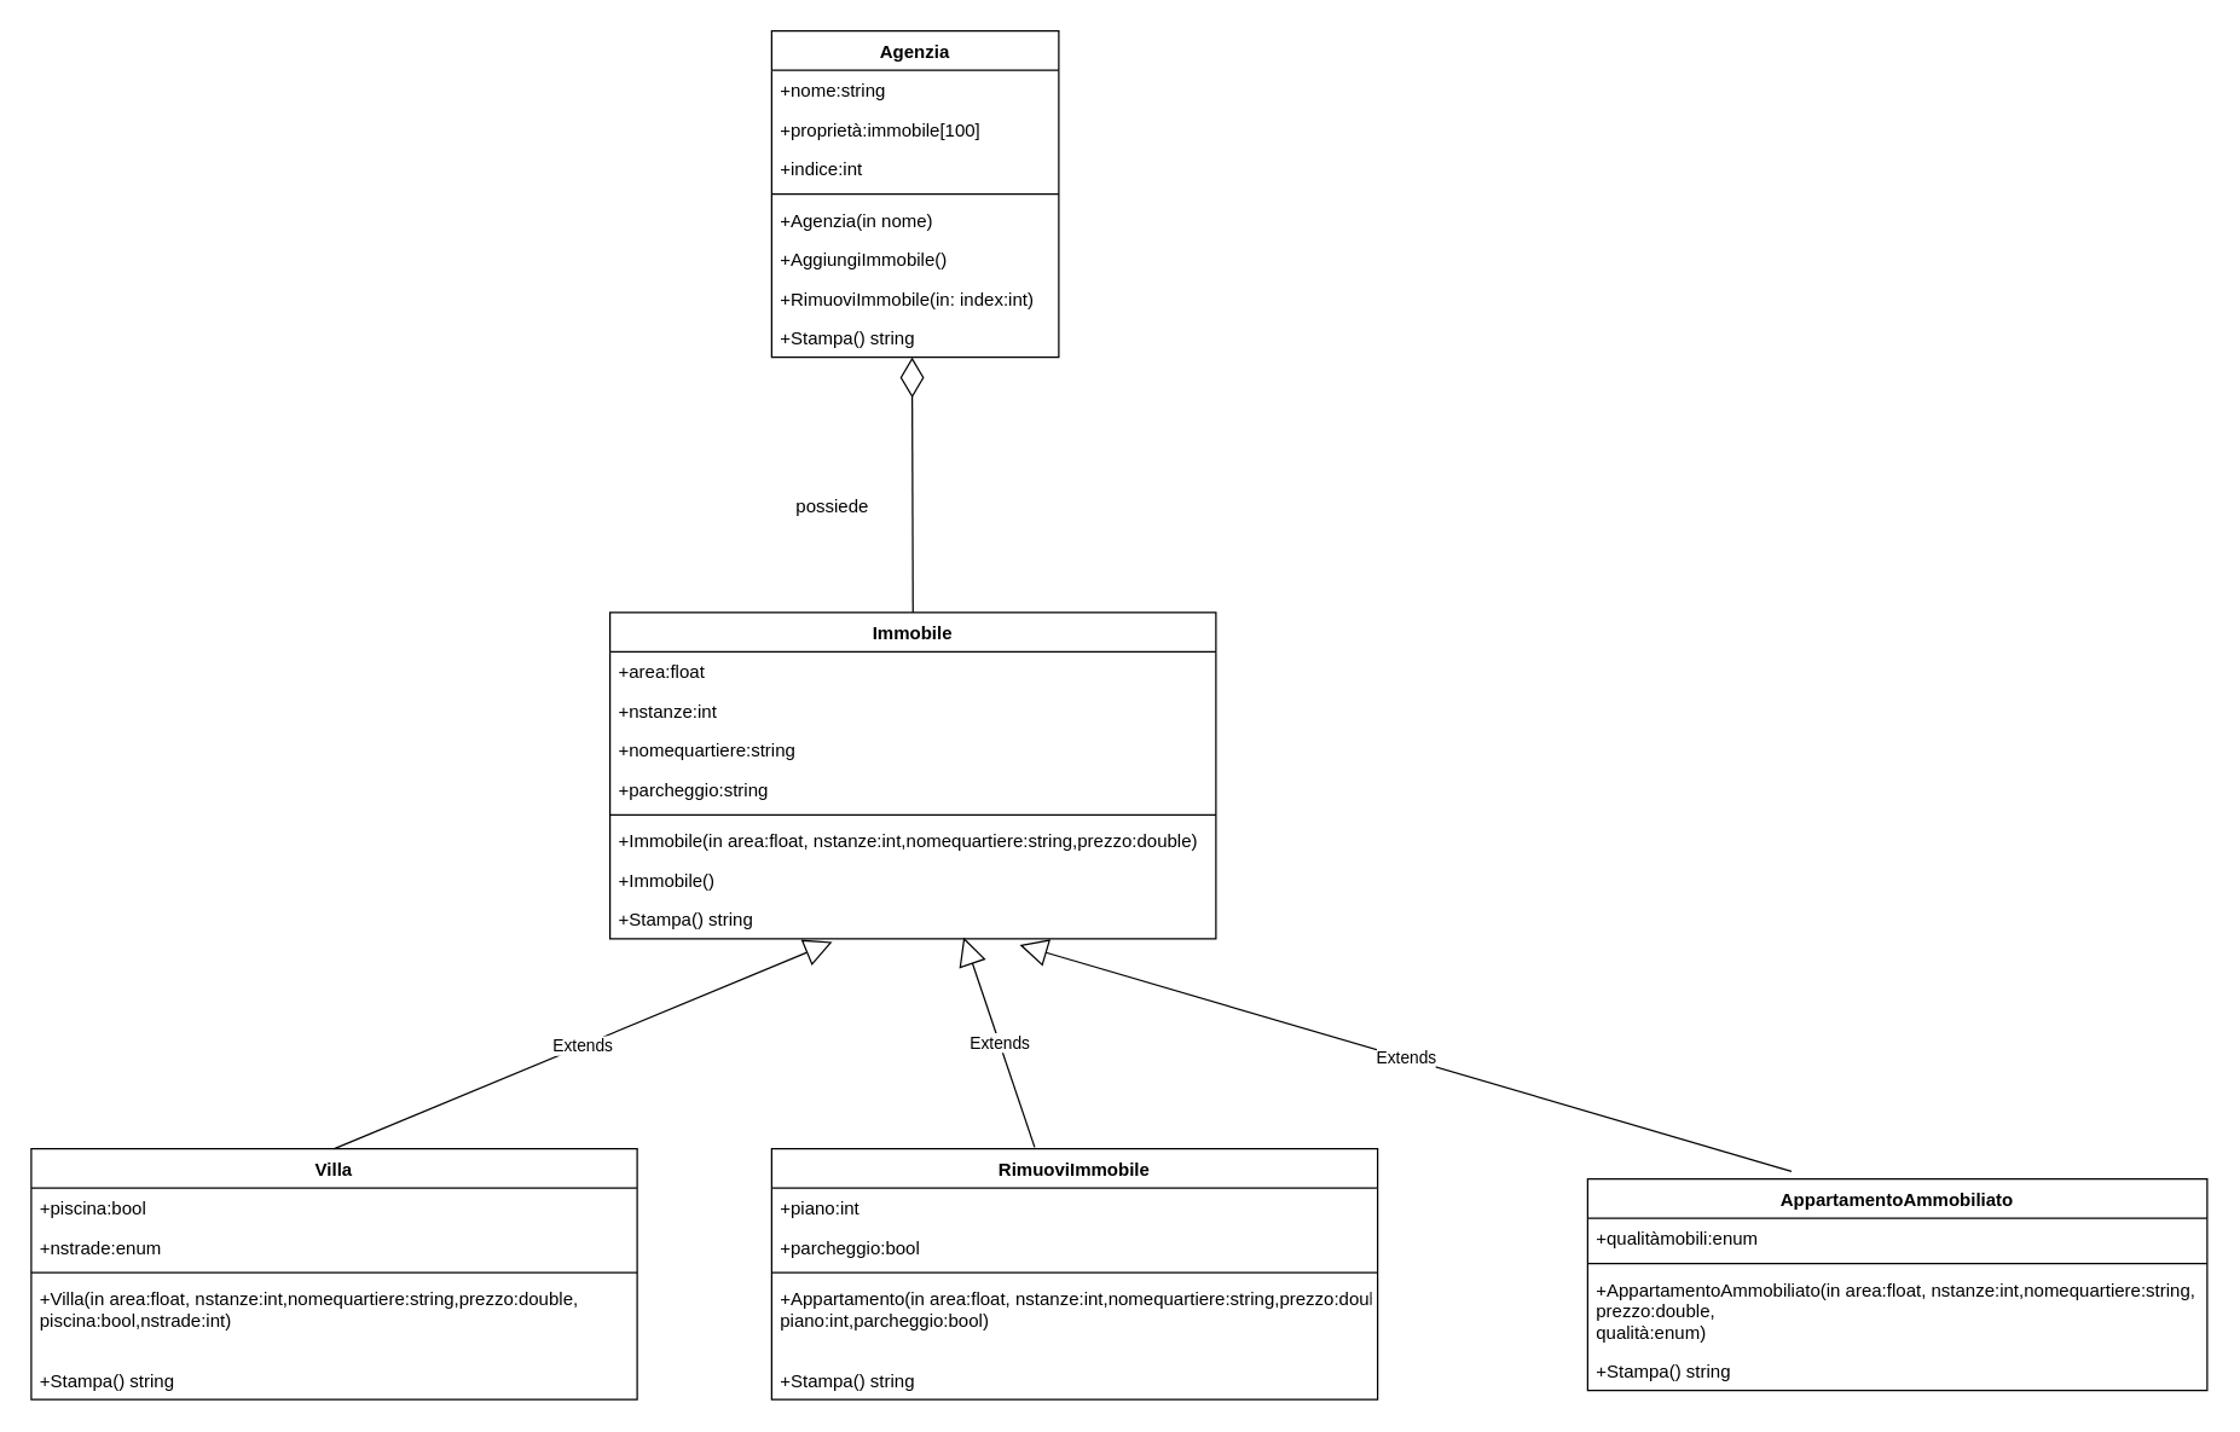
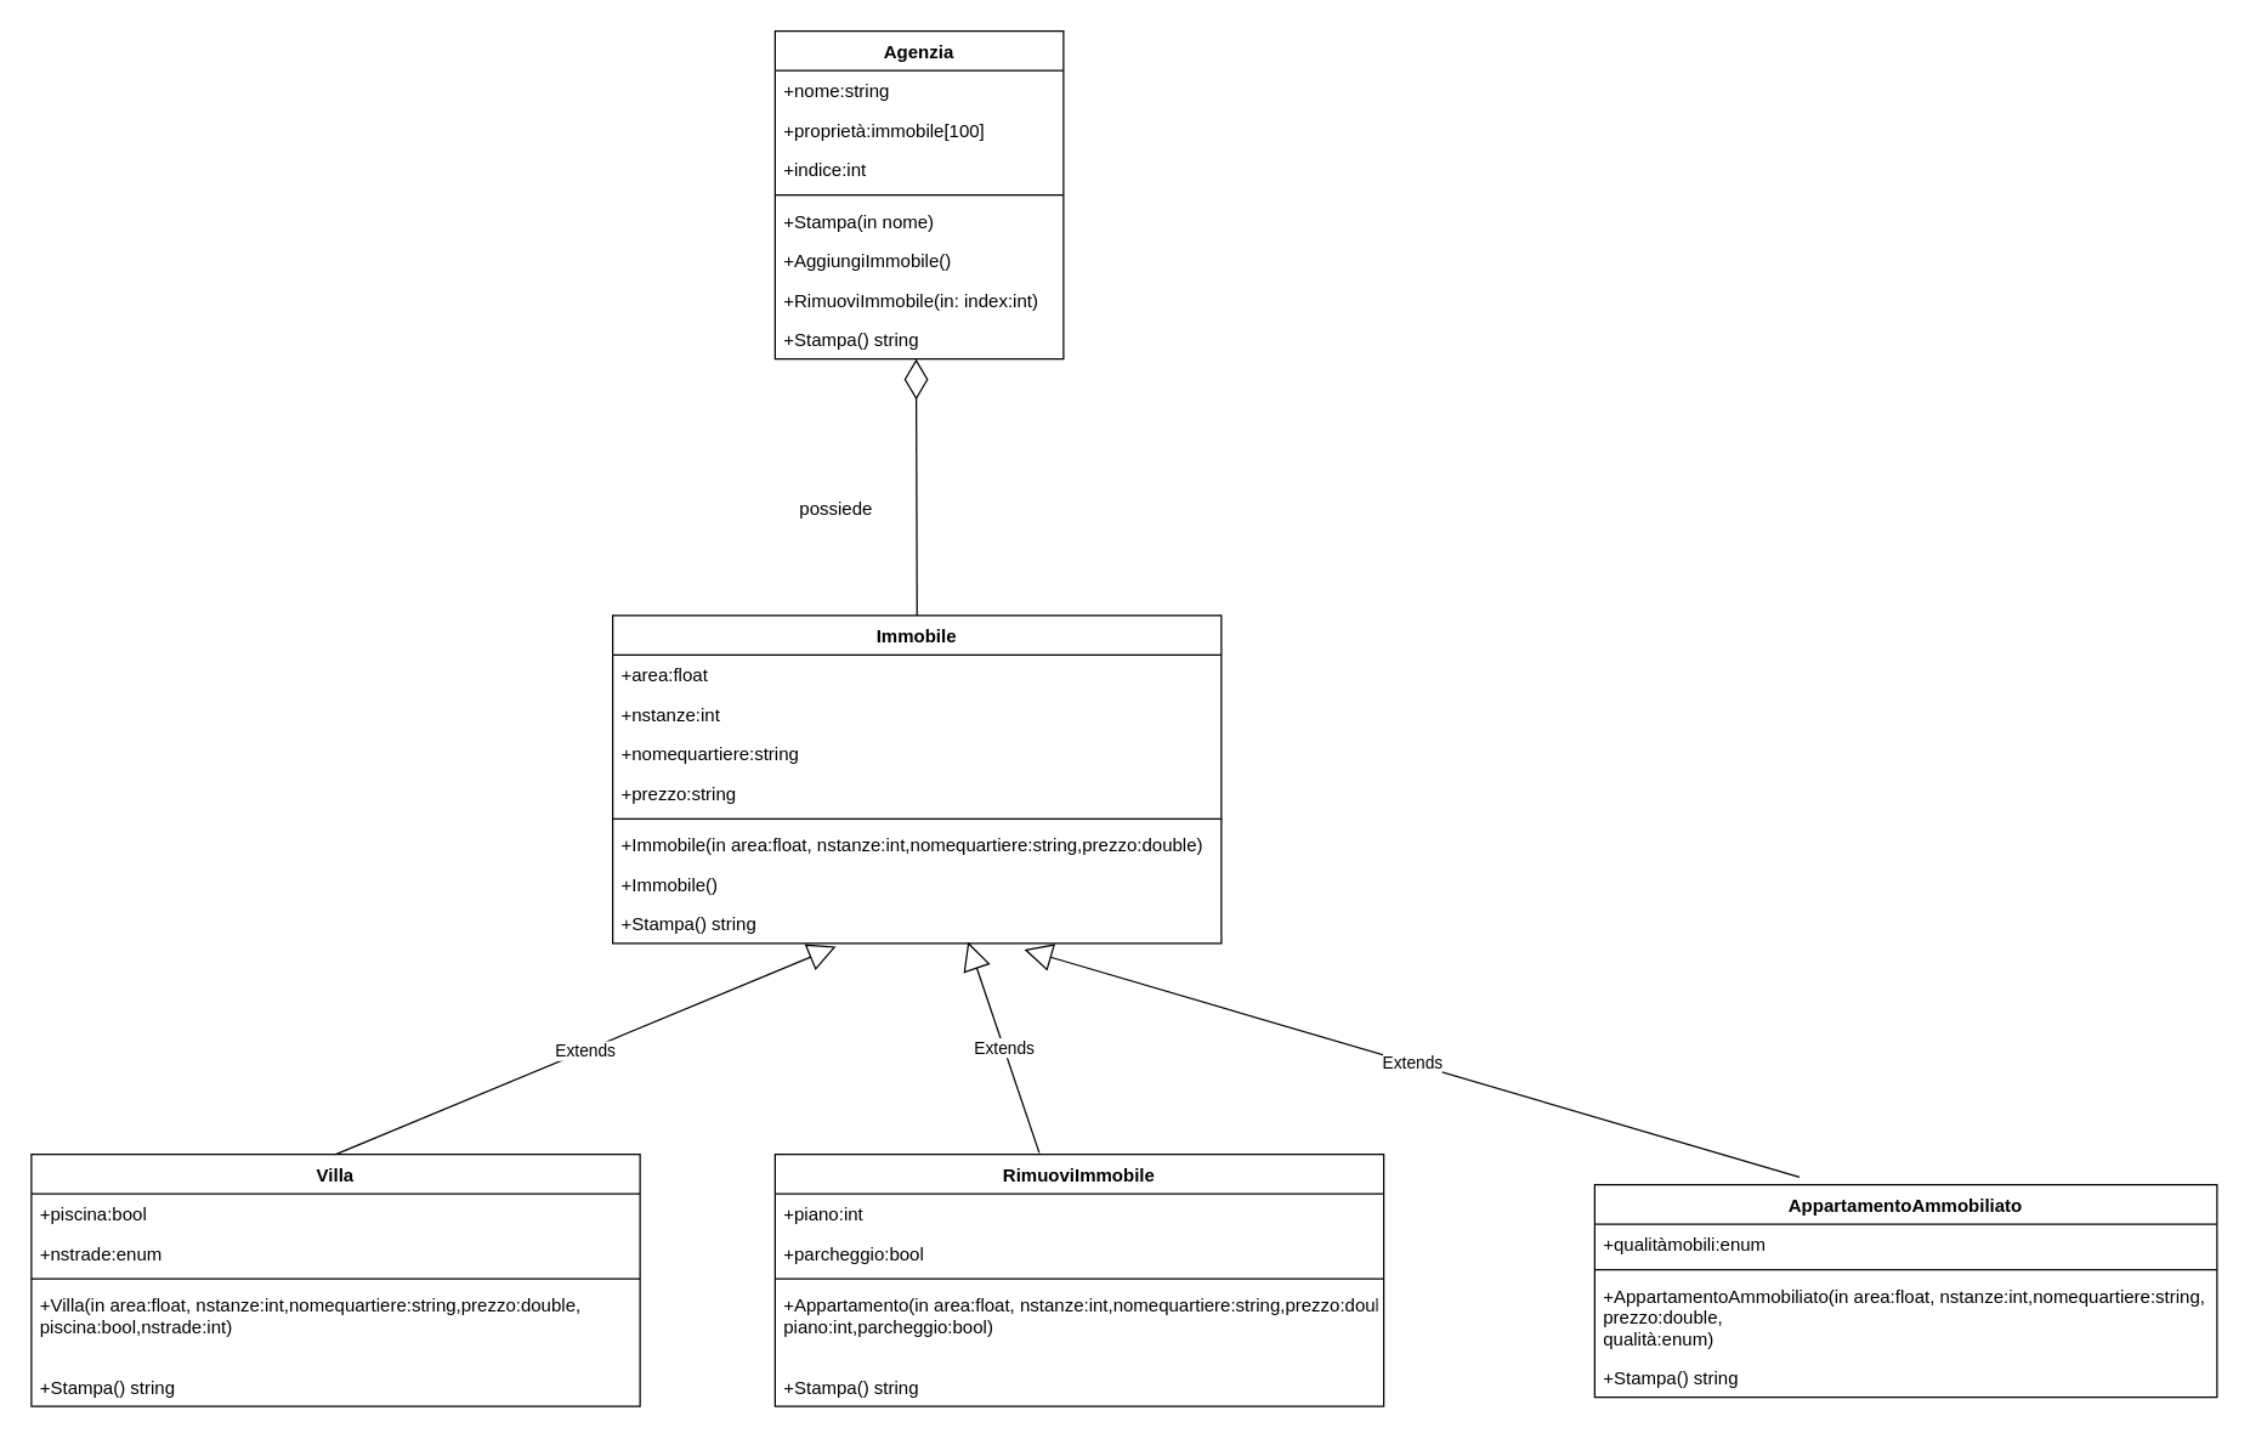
  <mxCell id="0" />
  <mxCell id="1" parent="0" />
  <mxCell id="2" value="Agenzia" style="swimlane;fontStyle=1;align=center;verticalAlign=top;childLayout=stackLayout;horizontal=1;startSize=26;horizontalStack=0;resizeParent=1;resizeParentMax=0;resizeLast=0;collapsible=1;marginBottom=0;" vertex="1" parent="1"><mxGeometry x="510" y="20" width="190" height="216" as="geometry" /></mxCell>
  <mxCell id="3" value="+nome:string" style="text;strokeColor=none;fillColor=none;align=left;verticalAlign=top;spacingLeft=4;spacingRight=4;overflow=hidden;rotatable=0;points=[[0,0.5],[1,0.5]];portConstraint=eastwest;" vertex="1" parent="2"><mxGeometry y="26" width="190" height="26" as="geometry" /></mxCell>
  <mxCell id="4" value="+proprietà:immobile[100]" style="text;strokeColor=none;fillColor=none;align=left;verticalAlign=top;spacingLeft=4;spacingRight=4;overflow=hidden;rotatable=0;points=[[0,0.5],[1,0.5]];portConstraint=eastwest;" vertex="1" parent="2"><mxGeometry y="52" width="190" height="26" as="geometry" /></mxCell>
  <mxCell id="5" value="+indice:int" style="text;strokeColor=none;fillColor=none;align=left;verticalAlign=top;spacingLeft=4;spacingRight=4;overflow=hidden;rotatable=0;points=[[0,0.5],[1,0.5]];portConstraint=eastwest;" vertex="1" parent="2"><mxGeometry y="78" width="190" height="26" as="geometry" /></mxCell>
  <mxCell id="6" value="" style="line;strokeWidth=1;fillColor=none;align=left;verticalAlign=middle;spacingTop=-1;spacingLeft=3;spacingRight=3;rotatable=0;labelPosition=right;points=[];portConstraint=eastwest;strokeColor=inherit;" vertex="1" parent="2"><mxGeometry y="104" width="190" height="8" as="geometry" /></mxCell>
- <mxCell id="7" value="+Agenzia(in nome)" style="text;strokeColor=none;fillColor=none;align=left;verticalAlign=top;spacingLeft=4;spacingRight=4;overflow=hidden;rotatable=0;points=[[0,0.5],[1,0.5]];portConstraint=eastwest;" vertex="1" parent="2"><mxGeometry y="112" width="190" height="26" as="geometry" /></mxCell>
+ <mxCell id="7" value="+Stampa(in nome)" style="text;strokeColor=none;fillColor=none;align=left;verticalAlign=top;spacingLeft=4;spacingRight=4;overflow=hidden;rotatable=0;points=[[0,0.5],[1,0.5]];portConstraint=eastwest;" vertex="1" parent="2"><mxGeometry y="112" width="190" height="26" as="geometry" /></mxCell>
  <mxCell id="8" value="+AggiungiImmobile()" style="text;strokeColor=none;fillColor=none;align=left;verticalAlign=top;spacingLeft=4;spacingRight=4;overflow=hidden;rotatable=0;points=[[0,0.5],[1,0.5]];portConstraint=eastwest;" vertex="1" parent="2"><mxGeometry y="138" width="190" height="26" as="geometry" /></mxCell>
  <mxCell id="9" value="+RimuoviImmobile(in: index:int)" style="text;strokeColor=none;fillColor=none;align=left;verticalAlign=top;spacingLeft=4;spacingRight=4;overflow=hidden;rotatable=0;points=[[0,0.5],[1,0.5]];portConstraint=eastwest;" vertex="1" parent="2"><mxGeometry y="164" width="190" height="26" as="geometry" /></mxCell>
  <mxCell id="10" value="+Stampa() string" style="text;strokeColor=none;fillColor=none;align=left;verticalAlign=top;spacingLeft=4;spacingRight=4;overflow=hidden;rotatable=0;points=[[0,0.5],[1,0.5]];portConstraint=eastwest;" vertex="1" parent="2"><mxGeometry y="190" width="190" height="26" as="geometry" /></mxCell>
  <mxCell id="11" value="Immobile" style="swimlane;fontStyle=1;align=center;verticalAlign=top;childLayout=stackLayout;horizontal=1;startSize=26;horizontalStack=0;resizeParent=1;resizeParentMax=0;resizeLast=0;collapsible=1;marginBottom=0;" vertex="1" parent="1"><mxGeometry x="403" y="405" width="401" height="216" as="geometry" /></mxCell>
  <mxCell id="12" value="+area:float" style="text;strokeColor=none;fillColor=none;align=left;verticalAlign=top;spacingLeft=4;spacingRight=4;overflow=hidden;rotatable=0;points=[[0,0.5],[1,0.5]];portConstraint=eastwest;" vertex="1" parent="11"><mxGeometry y="26" width="401" height="26" as="geometry" /></mxCell>
  <mxCell id="13" value="+nstanze:int" style="text;strokeColor=none;fillColor=none;align=left;verticalAlign=top;spacingLeft=4;spacingRight=4;overflow=hidden;rotatable=0;points=[[0,0.5],[1,0.5]];portConstraint=eastwest;" vertex="1" parent="11"><mxGeometry y="52" width="401" height="26" as="geometry" /></mxCell>
  <mxCell id="14" value="+nomequartiere:string" style="text;strokeColor=none;fillColor=none;align=left;verticalAlign=top;spacingLeft=4;spacingRight=4;overflow=hidden;rotatable=0;points=[[0,0.5],[1,0.5]];portConstraint=eastwest;" vertex="1" parent="11"><mxGeometry y="78" width="401" height="26" as="geometry" /></mxCell>
- <mxCell id="15" value="+parcheggio:string" style="text;strokeColor=none;fillColor=none;align=left;verticalAlign=top;spacingLeft=4;spacingRight=4;overflow=hidden;rotatable=0;points=[[0,0.5],[1,0.5]];portConstraint=eastwest;" vertex="1" parent="11"><mxGeometry y="104" width="401" height="26" as="geometry" /></mxCell>
+ <mxCell id="15" value="+prezzo:string" style="text;strokeColor=none;fillColor=none;align=left;verticalAlign=top;spacingLeft=4;spacingRight=4;overflow=hidden;rotatable=0;points=[[0,0.5],[1,0.5]];portConstraint=eastwest;" vertex="1" parent="11"><mxGeometry y="104" width="401" height="26" as="geometry" /></mxCell>
  <mxCell id="16" value="" style="line;strokeWidth=1;fillColor=none;align=left;verticalAlign=middle;spacingTop=-1;spacingLeft=3;spacingRight=3;rotatable=0;labelPosition=right;points=[];portConstraint=eastwest;strokeColor=inherit;" vertex="1" parent="11"><mxGeometry y="130" width="401" height="8" as="geometry" /></mxCell>
  <mxCell id="17" value="+Immobile(in area:float, nstanze:int,nomequartiere:string,prezzo:double)" style="text;strokeColor=none;fillColor=none;align=left;verticalAlign=top;spacingLeft=4;spacingRight=4;overflow=hidden;rotatable=0;points=[[0,0.5],[1,0.5]];portConstraint=eastwest;" vertex="1" parent="11"><mxGeometry y="138" width="401" height="26" as="geometry" /></mxCell>
  <mxCell id="18" value="+Immobile()" style="text;strokeColor=none;fillColor=none;align=left;verticalAlign=top;spacingLeft=4;spacingRight=4;overflow=hidden;rotatable=0;points=[[0,0.5],[1,0.5]];portConstraint=eastwest;" vertex="1" parent="11"><mxGeometry y="164" width="401" height="26" as="geometry" /></mxCell>
  <mxCell id="19" value="+Stampa() string" style="text;strokeColor=none;fillColor=none;align=left;verticalAlign=top;spacingLeft=4;spacingRight=4;overflow=hidden;rotatable=0;points=[[0,0.5],[1,0.5]];portConstraint=eastwest;" vertex="1" parent="11"><mxGeometry y="190" width="401" height="26" as="geometry" /></mxCell>
  <mxCell id="20" value="Villa" style="swimlane;fontStyle=1;align=center;verticalAlign=top;childLayout=stackLayout;horizontal=1;startSize=26;horizontalStack=0;resizeParent=1;resizeParentMax=0;resizeLast=0;collapsible=1;marginBottom=0;" vertex="1" parent="1"><mxGeometry x="20" y="760" width="401" height="166" as="geometry" /></mxCell>
  <mxCell id="21" value="+piscina:bool" style="text;strokeColor=none;fillColor=none;align=left;verticalAlign=top;spacingLeft=4;spacingRight=4;overflow=hidden;rotatable=0;points=[[0,0.5],[1,0.5]];portConstraint=eastwest;" vertex="1" parent="20"><mxGeometry y="26" width="401" height="26" as="geometry" /></mxCell>
  <mxCell id="22" value="+nstrade:enum" style="text;strokeColor=none;fillColor=none;align=left;verticalAlign=top;spacingLeft=4;spacingRight=4;overflow=hidden;rotatable=0;points=[[0,0.5],[1,0.5]];portConstraint=eastwest;" vertex="1" parent="20"><mxGeometry y="52" width="401" height="26" as="geometry" /></mxCell>
  <mxCell id="23" value="" style="line;strokeWidth=1;fillColor=none;align=left;verticalAlign=middle;spacingTop=-1;spacingLeft=3;spacingRight=3;rotatable=0;labelPosition=right;points=[];portConstraint=eastwest;strokeColor=inherit;" vertex="1" parent="20"><mxGeometry y="78" width="401" height="8" as="geometry" /></mxCell>
  <mxCell id="24" value="+Villa(in area:float, nstanze:int,nomequartiere:string,prezzo:double,&#10;piscina:bool,nstrade:int)" style="text;strokeColor=none;fillColor=none;align=left;verticalAlign=top;spacingLeft=4;spacingRight=4;overflow=hidden;rotatable=0;points=[[0,0.5],[1,0.5]];portConstraint=eastwest;" vertex="1" parent="20"><mxGeometry y="86" width="401" height="54" as="geometry" /></mxCell>
  <mxCell id="25" value="+Stampa() string" style="text;strokeColor=none;fillColor=none;align=left;verticalAlign=top;spacingLeft=4;spacingRight=4;overflow=hidden;rotatable=0;points=[[0,0.5],[1,0.5]];portConstraint=eastwest;" vertex="1" parent="20"><mxGeometry y="140" width="401" height="26" as="geometry" /></mxCell>
  <mxCell id="26" value="RimuoviImmobile" style="swimlane;fontStyle=1;align=center;verticalAlign=top;childLayout=stackLayout;horizontal=1;startSize=26;horizontalStack=0;resizeParent=1;resizeParentMax=0;resizeLast=0;collapsible=1;marginBottom=0;" vertex="1" parent="1"><mxGeometry x="510" y="760" width="401" height="166" as="geometry" /></mxCell>
  <mxCell id="27" value="+piano:int" style="text;strokeColor=none;fillColor=none;align=left;verticalAlign=top;spacingLeft=4;spacingRight=4;overflow=hidden;rotatable=0;points=[[0,0.5],[1,0.5]];portConstraint=eastwest;" vertex="1" parent="26"><mxGeometry y="26" width="401" height="26" as="geometry" /></mxCell>
  <mxCell id="28" value="+parcheggio:bool" style="text;strokeColor=none;fillColor=none;align=left;verticalAlign=top;spacingLeft=4;spacingRight=4;overflow=hidden;rotatable=0;points=[[0,0.5],[1,0.5]];portConstraint=eastwest;" vertex="1" parent="26"><mxGeometry y="52" width="401" height="26" as="geometry" /></mxCell>
  <mxCell id="29" value="" style="line;strokeWidth=1;fillColor=none;align=left;verticalAlign=middle;spacingTop=-1;spacingLeft=3;spacingRight=3;rotatable=0;labelPosition=right;points=[];portConstraint=eastwest;strokeColor=inherit;" vertex="1" parent="26"><mxGeometry y="78" width="401" height="8" as="geometry" /></mxCell>
  <mxCell id="30" value="+Appartamento(in area:float, nstanze:int,nomequartiere:string,prezzo:double,&#10;piano:int,parcheggio:bool)" style="text;strokeColor=none;fillColor=none;align=left;verticalAlign=top;spacingLeft=4;spacingRight=4;overflow=hidden;rotatable=0;points=[[0,0.5],[1,0.5]];portConstraint=eastwest;" vertex="1" parent="26"><mxGeometry y="86" width="401" height="54" as="geometry" /></mxCell>
  <mxCell id="31" value="+Stampa() string" style="text;strokeColor=none;fillColor=none;align=left;verticalAlign=top;spacingLeft=4;spacingRight=4;overflow=hidden;rotatable=0;points=[[0,0.5],[1,0.5]];portConstraint=eastwest;" vertex="1" parent="26"><mxGeometry y="140" width="401" height="26" as="geometry" /></mxCell>
  <mxCell id="32" value="AppartamentoAmmobiliato" style="swimlane;fontStyle=1;align=center;verticalAlign=top;childLayout=stackLayout;horizontal=1;startSize=26;horizontalStack=0;resizeParent=1;resizeParentMax=0;resizeLast=0;collapsible=1;marginBottom=0;" vertex="1" parent="1"><mxGeometry x="1050" y="780" width="410" height="140" as="geometry" /></mxCell>
  <mxCell id="33" value="+qualitàmobili:enum" style="text;strokeColor=none;fillColor=none;align=left;verticalAlign=top;spacingLeft=4;spacingRight=4;overflow=hidden;rotatable=0;points=[[0,0.5],[1,0.5]];portConstraint=eastwest;" vertex="1" parent="32"><mxGeometry y="26" width="410" height="26" as="geometry" /></mxCell>
  <mxCell id="34" value="" style="line;strokeWidth=1;fillColor=none;align=left;verticalAlign=middle;spacingTop=-1;spacingLeft=3;spacingRight=3;rotatable=0;labelPosition=right;points=[];portConstraint=eastwest;strokeColor=inherit;" vertex="1" parent="32"><mxGeometry y="52" width="410" height="8" as="geometry" /></mxCell>
  <mxCell id="35" value="+AppartamentoAmmobiliato(in area:float, nstanze:int,nomequartiere:string,&#10;prezzo:double,&#10;qualità:enum)" style="text;strokeColor=none;fillColor=none;align=left;verticalAlign=top;spacingLeft=4;spacingRight=4;overflow=hidden;rotatable=0;points=[[0,0.5],[1,0.5]];portConstraint=eastwest;" vertex="1" parent="32"><mxGeometry y="60" width="410" height="54" as="geometry" /></mxCell>
  <mxCell id="36" value="+Stampa() string" style="text;strokeColor=none;fillColor=none;align=left;verticalAlign=top;spacingLeft=4;spacingRight=4;overflow=hidden;rotatable=0;points=[[0,0.5],[1,0.5]];portConstraint=eastwest;" vertex="1" parent="32"><mxGeometry y="114" width="410" height="26" as="geometry" /></mxCell>
  <mxCell id="37" value="" style="endArrow=diamondThin;endFill=0;endSize=24;html=1;rounded=0;exitX=0.5;exitY=0;exitDx=0;exitDy=0;entryX=0.489;entryY=1;entryDx=0;entryDy=0;entryPerimeter=0;" edge="1" parent="1" source="11" target="10"><mxGeometry width="160" relative="1" as="geometry"><mxPoint x="520" y="390" as="sourcePoint" /><mxPoint x="680" y="390" as="targetPoint" /></mxGeometry></mxCell>
  <mxCell id="38" value="possiede" style="text;html=1;align=center;verticalAlign=middle;resizable=0;points=[];autosize=1;strokeColor=none;fillColor=none;" vertex="1" parent="1"><mxGeometry x="515" y="320" width="70" height="30" as="geometry" /></mxCell>
  <mxCell id="39" value="Extends" style="endArrow=block;endSize=16;endFill=0;html=1;rounded=0;exitX=0.5;exitY=0;exitDx=0;exitDy=0;entryX=0.367;entryY=1.077;entryDx=0;entryDy=0;entryPerimeter=0;" edge="1" parent="1" source="20" target="19"><mxGeometry width="160" relative="1" as="geometry"><mxPoint y="700" as="sourcePoint" x="190" /><mxPoint x="350" y="700" as="targetPoint" /></mxGeometry></mxCell>
  <mxCell id="40" value="Extends" style="endArrow=block;endSize=16;endFill=0;html=1;rounded=0;exitX=0.434;exitY=-0.006;exitDx=0;exitDy=0;exitPerimeter=0;" edge="1" parent="1" source="26"><mxGeometry width="160" relative="1" as="geometry"><mxPoint x="680" y="750" as="sourcePoint" /><mxPoint x="637" y="620" as="targetPoint" /></mxGeometry></mxCell>
  <mxCell id="41" value="Extends" style="endArrow=block;endSize=16;endFill=0;html=1;rounded=0;exitX=0.329;exitY=-0.036;exitDx=0;exitDy=0;exitPerimeter=0;entryX=0.676;entryY=1.154;entryDx=0;entryDy=0;entryPerimeter=0;" edge="1" parent="1" source="32" target="19"><mxGeometry width="160" relative="1" as="geometry"><mxPoint x="694.034" y="769.004" as="sourcePoint" /><mxPoint x="647" y="630" as="targetPoint" /></mxGeometry></mxCell>
